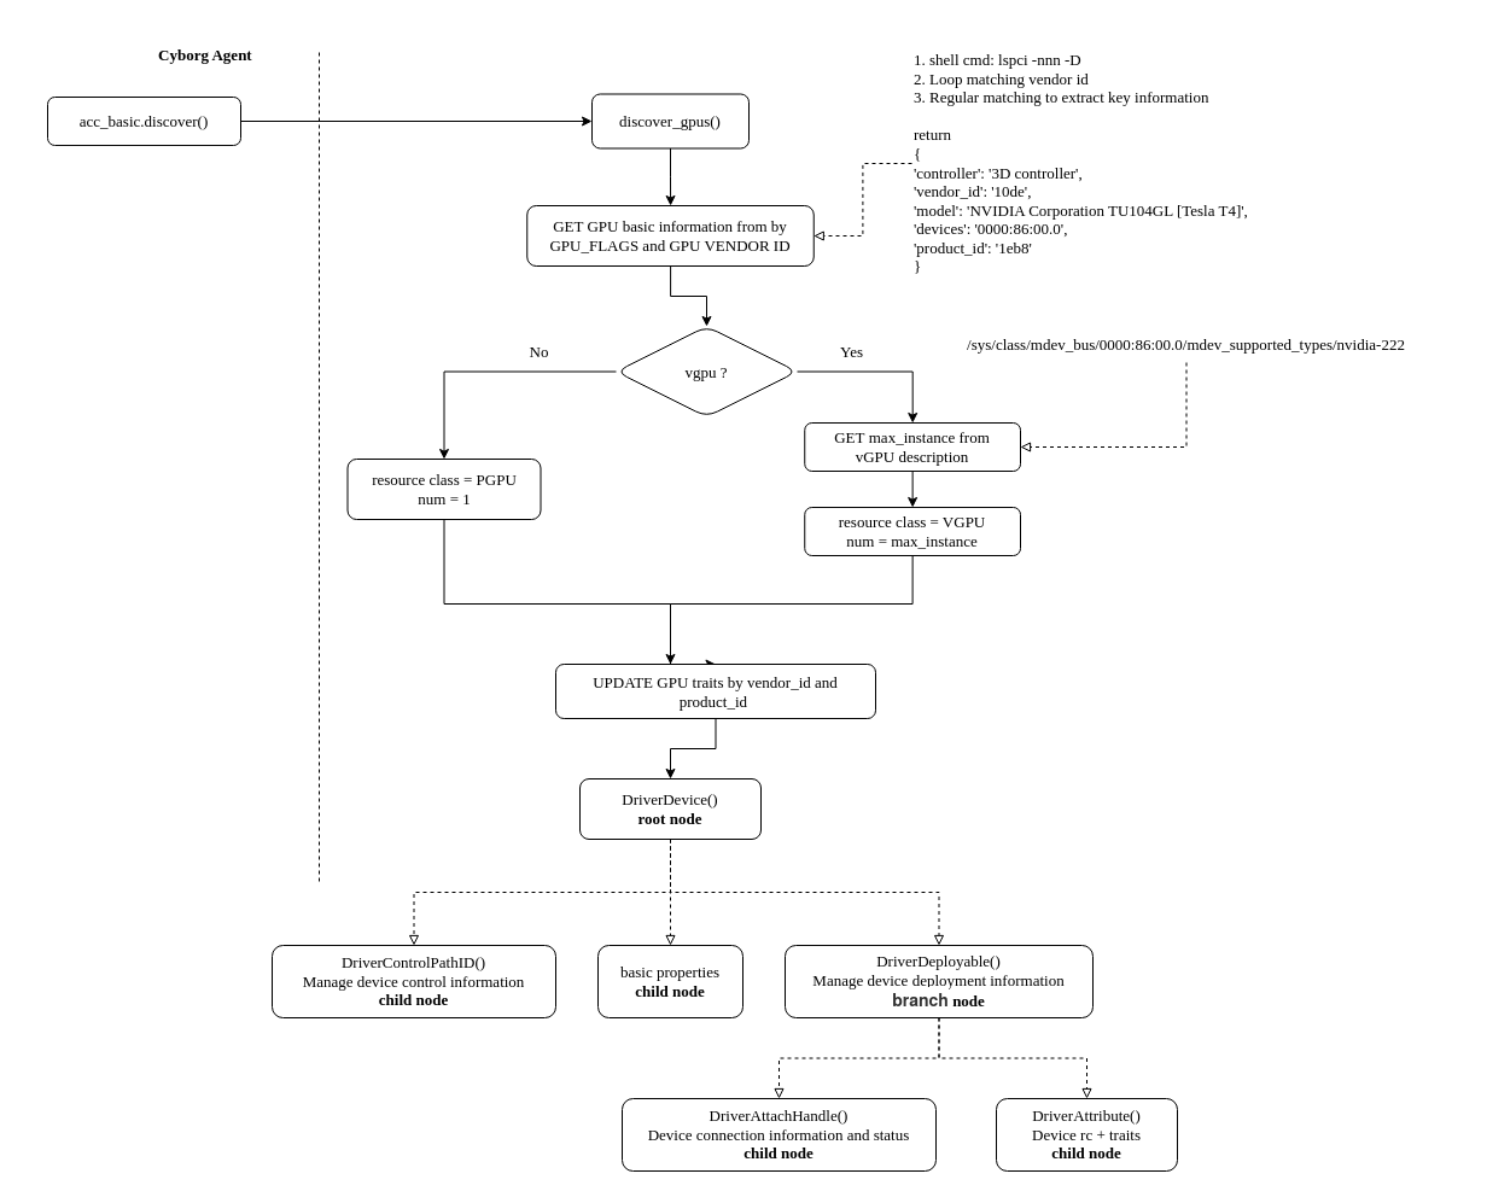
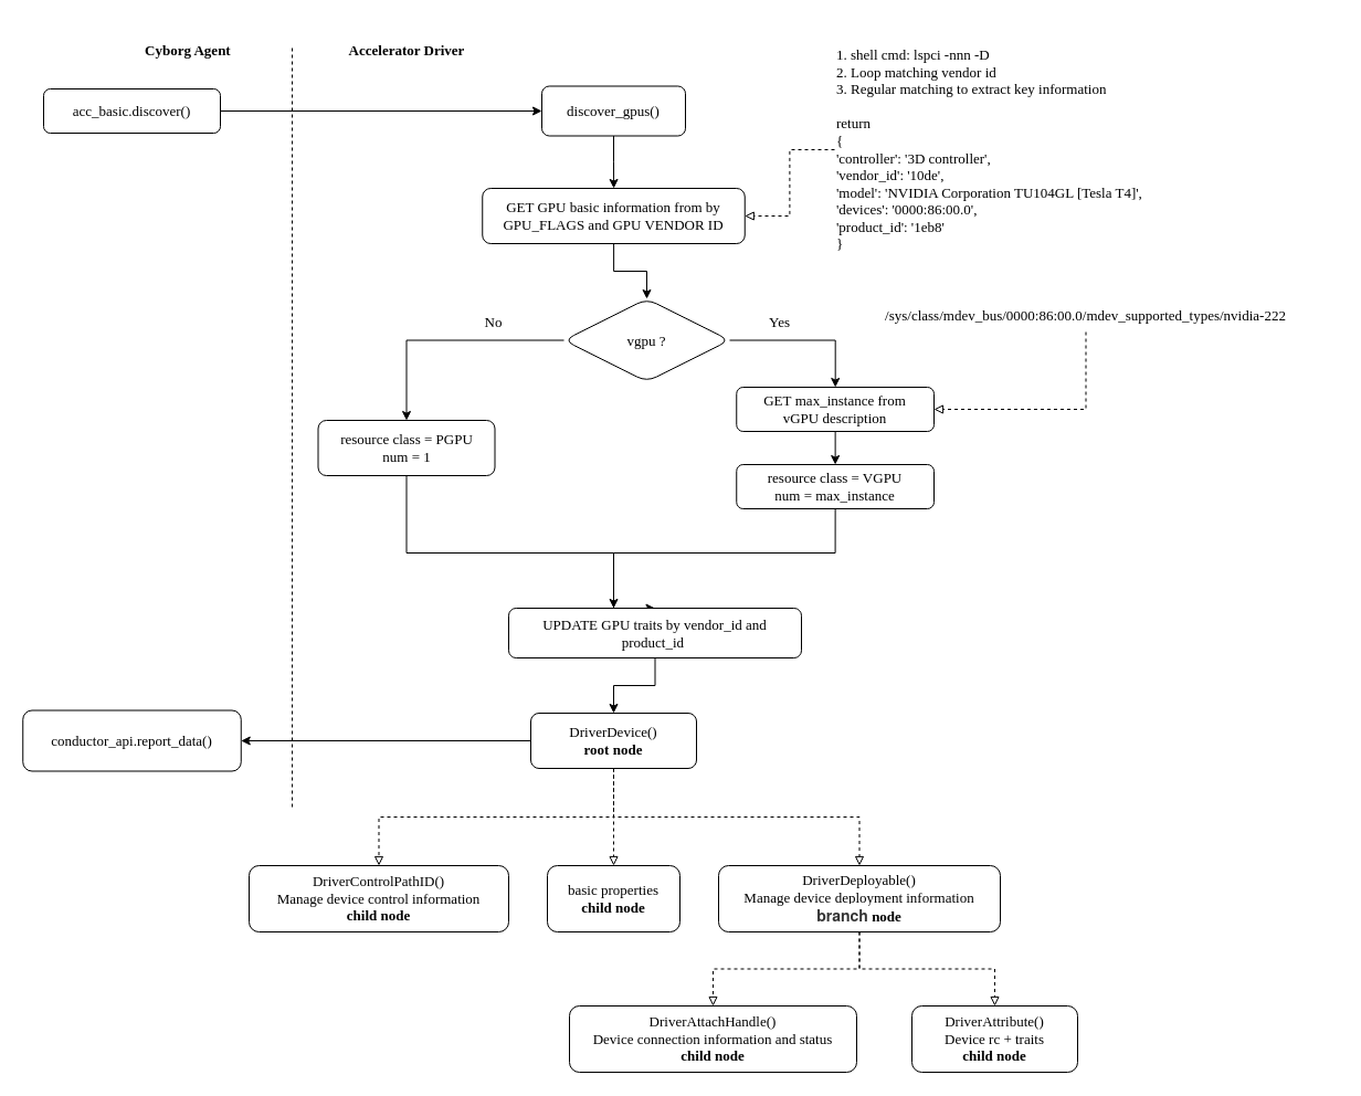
  <mxCell id="0" />
  <mxCell id="1" parent="0" />
  <mxCell id="2" value="" style="edgeStyle=orthogonalEdgeStyle;rounded=0;orthogonalLoop=1;jettySize=auto;html=1;fontFamily=Comic Sans MS;fontSize=13;" parent="1" source="3" target="5" edge="1"><mxGeometry relative="1" as="geometry" /></mxCell>
  <mxCell id="3" value="acc_basic.discover()" style="rounded=1;whiteSpace=wrap;html=1;fontSize=13;glass=0;strokeWidth=1;shadow=0;fontFamily=Comic Sans MS;" parent="1" vertex="1"><mxGeometry x="39" y="80" width="160" height="40" as="geometry" /></mxCell>
  <mxCell id="4" value="" style="edgeStyle=orthogonalEdgeStyle;rounded=0;orthogonalLoop=1;jettySize=auto;html=1;fontFamily=Comic Sans MS;fontSize=13;" parent="1" source="5" target="7" edge="1"><mxGeometry relative="1" as="geometry" /></mxCell>
  <mxCell id="5" value="discover_gpus()" style="whiteSpace=wrap;html=1;rounded=1;glass=0;strokeWidth=1;shadow=0;fontFamily=Comic Sans MS;fontSize=13;" parent="1" vertex="1"><mxGeometry x="490" y="77.5" width="130" height="45" as="geometry" /></mxCell>
  <mxCell id="6" value="" style="edgeStyle=orthogonalEdgeStyle;rounded=0;orthogonalLoop=1;jettySize=auto;html=1;fontFamily=Comic Sans MS;fontSize=13;" parent="1" source="7" target="12" edge="1"><mxGeometry relative="1" as="geometry" /></mxCell>
  <mxCell id="7" value="GET GPU basic information from by GPU_FLAGS and GPU VENDOR ID" style="whiteSpace=wrap;html=1;rounded=1;glass=0;strokeWidth=1;shadow=0;fontFamily=Comic Sans MS;fontSize=13;" parent="1" vertex="1"><mxGeometry x="436.25" y="170" width="237.5" height="50" as="geometry" /></mxCell>
  <mxCell id="8" style="edgeStyle=orthogonalEdgeStyle;rounded=0;orthogonalLoop=1;jettySize=auto;html=1;exitX=0;exitY=0.5;exitDx=0;exitDy=0;entryX=1;entryY=0.5;entryDx=0;entryDy=0;dashed=1;endArrow=block;endFill=0;fontFamily=Comic Sans MS;fontSize=13;" parent="1" source="9" target="7" edge="1"><mxGeometry relative="1" as="geometry" /></mxCell>
  <mxCell id="9" value="1. shell cmd: lspci -nnn -D&lt;br style=&quot;font-size: 13px;&quot;&gt;2. Loop matching vendor id&lt;br style=&quot;font-size: 13px;&quot;&gt;3. Regular matching to extract key information&lt;br style=&quot;font-size: 13px;&quot;&gt;&lt;br style=&quot;font-size: 13px;&quot;&gt;return&amp;nbsp;&lt;br style=&quot;font-size: 13px;&quot;&gt;&lt;div style=&quot;font-size: 13px;&quot;&gt;{&lt;/div&gt;&lt;div style=&quot;font-size: 13px;&quot;&gt;&lt;span style=&quot;font-size: 13px;&quot;&gt;&#09;&lt;/span&gt;'controller': '3D controller',&lt;/div&gt;&lt;div style=&quot;font-size: 13px;&quot;&gt;&lt;span style=&quot;font-size: 13px;&quot;&gt;&#09;&lt;/span&gt;'vendor_id': '10de',&lt;/div&gt;&lt;div style=&quot;font-size: 13px;&quot;&gt;&lt;span style=&quot;font-size: 13px;&quot;&gt;&#09;&lt;/span&gt;'model': 'NVIDIA Corporation TU104GL [Tesla T4]',&lt;/div&gt;&lt;div style=&quot;font-size: 13px;&quot;&gt;&lt;span style=&quot;font-size: 13px;&quot;&gt;&#09;&lt;/span&gt;'devices': '0000:86:00.0',&lt;/div&gt;&lt;div style=&quot;font-size: 13px;&quot;&gt;&lt;span style=&quot;font-size: 13px;&quot;&gt;&#09;&lt;/span&gt;'product_id': '1eb8'&lt;/div&gt;&lt;div style=&quot;font-size: 13px;&quot;&gt;}&lt;/div&gt;" style="text;html=1;strokeColor=none;fillColor=none;align=left;verticalAlign=middle;whiteSpace=wrap;rounded=0;fontFamily=Comic Sans MS;fontSize=13;" parent="1" vertex="1"><mxGeometry x="755" y="20" width="350" height="230" as="geometry" /></mxCell>
  <mxCell id="10" value="No" style="edgeStyle=orthogonalEdgeStyle;rounded=0;orthogonalLoop=1;jettySize=auto;html=1;endArrow=classic;endFill=1;fontFamily=Comic Sans MS;fontSize=13;" parent="1" source="12" target="14" edge="1"><mxGeometry x="-0.405" y="-17" relative="1" as="geometry"><mxPoint as="offset" /></mxGeometry></mxCell>
  <mxCell id="11" value="Yes" style="edgeStyle=orthogonalEdgeStyle;rounded=0;orthogonalLoop=1;jettySize=auto;html=1;endArrow=classic;endFill=1;fontFamily=Comic Sans MS;fontSize=13;" parent="1" source="12" target="18" edge="1"><mxGeometry x="-0.346" y="18" relative="1" as="geometry"><mxPoint y="1" as="offset" /></mxGeometry></mxCell>
  <mxCell id="12" value="vgpu ?" style="rhombus;whiteSpace=wrap;html=1;rounded=1;glass=0;strokeWidth=1;shadow=0;fontFamily=Comic Sans MS;fontSize=13;" parent="1" vertex="1"><mxGeometry x="510" y="270" width="150" height="75" as="geometry" /></mxCell>
  <mxCell id="13" value="" style="edgeStyle=orthogonalEdgeStyle;rounded=0;orthogonalLoop=1;jettySize=auto;html=1;endArrow=classic;endFill=1;fontFamily=Comic Sans MS;fontSize=13;" parent="1" source="14" target="22" edge="1"><mxGeometry relative="1" as="geometry"><Array as="points"><mxPoint x="368" y="500" /><mxPoint x="555" y="500" /></Array></mxGeometry></mxCell>
  <mxCell id="14" value="resource class = PGPU&lt;br style=&quot;font-size: 13px;&quot;&gt;num = 1" style="whiteSpace=wrap;html=1;rounded=1;glass=0;strokeWidth=1;shadow=0;fontFamily=Comic Sans MS;fontSize=13;" parent="1" vertex="1"><mxGeometry x="287.5" y="380" width="160" height="50" as="geometry" /></mxCell>
  <mxCell id="15" style="edgeStyle=orthogonalEdgeStyle;rounded=0;orthogonalLoop=1;jettySize=auto;html=1;exitX=0.5;exitY=1;exitDx=0;exitDy=0;entryX=0.5;entryY=0;entryDx=0;entryDy=0;endArrow=classic;endFill=1;fontFamily=Comic Sans MS;fontSize=13;" parent="1" source="16" target="22" edge="1"><mxGeometry relative="1" as="geometry"><Array as="points"><mxPoint x="756" y="500" /><mxPoint x="555" y="500" /></Array></mxGeometry></mxCell>
  <mxCell id="16" value="resource class = VGPU&lt;br style=&quot;font-size: 13px;&quot;&gt;num = max_instance" style="whiteSpace=wrap;html=1;rounded=1;glass=0;strokeWidth=1;shadow=0;fontFamily=Comic Sans MS;fontSize=13;" parent="1" vertex="1"><mxGeometry x="666.25" y="420" width="178.75" height="40" as="geometry" /></mxCell>
  <mxCell id="17" style="edgeStyle=orthogonalEdgeStyle;rounded=0;orthogonalLoop=1;jettySize=auto;html=1;exitX=0.5;exitY=1;exitDx=0;exitDy=0;entryX=0.5;entryY=0;entryDx=0;entryDy=0;endArrow=classic;endFill=1;fontFamily=Comic Sans MS;fontSize=13;" parent="1" source="18" target="16" edge="1"><mxGeometry relative="1" as="geometry" /></mxCell>
  <mxCell id="18" value="GET&amp;nbsp;max_instance from vGPU&amp;nbsp;description" style="whiteSpace=wrap;html=1;rounded=1;glass=0;strokeWidth=1;shadow=0;fontFamily=Comic Sans MS;fontSize=13;" parent="1" vertex="1"><mxGeometry x="666.25" y="350" width="178.75" height="40" as="geometry" /></mxCell>
  <mxCell id="19" style="edgeStyle=orthogonalEdgeStyle;rounded=0;orthogonalLoop=1;jettySize=auto;html=1;exitX=0.5;exitY=1;exitDx=0;exitDy=0;entryX=1;entryY=0.5;entryDx=0;entryDy=0;dashed=1;fontFamily=Comic Sans MS;fontSize=13;endArrow=block;endFill=0;" parent="1" source="20" target="18" edge="1"><mxGeometry relative="1" as="geometry" /></mxCell>
  <mxCell id="20" value="/sys/class/mdev_bus/0000:86:00.0/mdev_supported_types/nvidia-222" style="text;html=1;strokeColor=none;fillColor=none;align=center;verticalAlign=middle;whiteSpace=wrap;rounded=0;fontFamily=Comic Sans MS;fontSize=13;" parent="1" vertex="1"><mxGeometry x="755" y="270" width="455" height="30" as="geometry" /></mxCell>
  <mxCell id="21" value="" style="edgeStyle=orthogonalEdgeStyle;rounded=0;orthogonalLoop=1;jettySize=auto;html=1;endArrow=classic;endFill=1;fontFamily=Comic Sans MS;fontSize=13;" parent="1" source="22" target="27" edge="1"><mxGeometry relative="1" as="geometry" /></mxCell>
  <mxCell id="22" value="UPDATE GPU traits by vendor_id and product_id&amp;nbsp;" style="whiteSpace=wrap;html=1;rounded=1;glass=0;strokeWidth=1;shadow=0;fontFamily=Comic Sans MS;fontSize=13;" parent="1" vertex="1"><mxGeometry x="460" y="550" width="265" height="45" as="geometry" /></mxCell>
  <mxCell id="23" value="" style="edgeStyle=orthogonalEdgeStyle;rounded=0;orthogonalLoop=1;jettySize=auto;html=1;endArrow=block;endFill=0;dashed=1;fontFamily=Comic Sans MS;fontSize=13;" parent="1" source="27" target="32" edge="1"><mxGeometry relative="1" as="geometry" /></mxCell>
  <mxCell id="24" style="edgeStyle=orthogonalEdgeStyle;rounded=0;orthogonalLoop=1;jettySize=auto;html=1;exitX=0.5;exitY=1;exitDx=0;exitDy=0;entryX=0.5;entryY=0;entryDx=0;entryDy=0;endArrow=block;endFill=0;dashed=1;fontFamily=Comic Sans MS;fontSize=13;" parent="1" source="27" target="31" edge="1"><mxGeometry relative="1" as="geometry" /></mxCell>
  <mxCell id="25" style="edgeStyle=orthogonalEdgeStyle;rounded=0;orthogonalLoop=1;jettySize=auto;html=1;exitX=0.5;exitY=1;exitDx=0;exitDy=0;entryX=0.5;entryY=0;entryDx=0;entryDy=0;endArrow=block;endFill=0;dashed=1;fontFamily=Comic Sans MS;fontSize=13;" parent="1" source="27" target="28" edge="1"><mxGeometry relative="1" as="geometry" /></mxCell>
+ <mxCell id="26" value="" style="edgeStyle=orthogonalEdgeStyle;rounded=0;orthogonalLoop=1;jettySize=auto;html=1;endArrow=classic;endFill=1;fontFamily=Comic Sans MS;fontSize=13;" parent="1" source="27" target="34" edge="1"><mxGeometry relative="1" as="geometry" /></mxCell>
  <mxCell id="27" value="DriverDevice()&lt;br style=&quot;font-size: 13px;&quot;&gt;&lt;b style=&quot;font-size: 13px;&quot;&gt;root node&lt;/b&gt;" style="whiteSpace=wrap;html=1;rounded=1;glass=0;strokeWidth=1;shadow=0;fontFamily=Comic Sans MS;fontSize=13;" parent="1" vertex="1"><mxGeometry x="480" y="645" width="150" height="50" as="geometry" /></mxCell>
  <mxCell id="28" value="DriverControlPathID()&lt;br style=&quot;font-size: 13px;&quot;&gt;&lt;div style=&quot;font-size: 13px;&quot;&gt;Manage device control information&lt;br style=&quot;font-size: 13px;&quot;&gt;&lt;/div&gt;&lt;div style=&quot;font-size: 13px;&quot;&gt;&lt;b style=&quot;font-size: 13px;&quot;&gt;child node&lt;/b&gt;&lt;/div&gt;" style="whiteSpace=wrap;html=1;rounded=1;glass=0;strokeWidth=1;shadow=0;fontFamily=Comic Sans MS;fontSize=13;" parent="1" vertex="1"><mxGeometry x="225" y="783" width="235" height="60" as="geometry" /></mxCell>
  <mxCell id="29" value="" style="edgeStyle=orthogonalEdgeStyle;rounded=0;orthogonalLoop=1;jettySize=auto;html=1;endArrow=block;endFill=0;dashed=1;fontFamily=Comic Sans MS;fontSize=13;" parent="1" source="31" target="33" edge="1"><mxGeometry relative="1" as="geometry" /></mxCell>
  <mxCell id="30" value="" style="edgeStyle=orthogonalEdgeStyle;rounded=0;orthogonalLoop=1;jettySize=auto;html=1;dashed=1;endArrow=block;endFill=0;fontFamily=Comic Sans MS;fontSize=13;" parent="1" source="31" target="38" edge="1"><mxGeometry relative="1" as="geometry" /></mxCell>
  <mxCell id="31" value="DriverDeployable()&lt;br style=&quot;font-size: 13px;&quot;&gt;Manage device deployment information&lt;br style=&quot;font-size: 13px;&quot;&gt;&lt;span style=&quot;color: rgb(51, 51, 51); font-family: &amp;quot;Helvetica Neue&amp;quot;, Helvetica, Arial, &amp;quot;PingFang SC&amp;quot;, &amp;quot;Hiragino Sans GB&amp;quot;, &amp;quot;Microsoft YaHei&amp;quot;, &amp;quot;WenQuanYi Micro Hei&amp;quot;, sans-serif; font-size: 14px; text-align: start; text-indent: 28px; background-color: rgb(255, 255, 255);&quot;&gt;&lt;b&gt;branch&lt;/b&gt;&lt;/span&gt;&lt;b style=&quot;font-size: 13px;&quot;&gt;&amp;nbsp;node&lt;/b&gt;" style="whiteSpace=wrap;html=1;rounded=1;glass=0;strokeWidth=1;shadow=0;fontFamily=Comic Sans MS;fontSize=13;" parent="1" vertex="1"><mxGeometry x="650" y="783" width="255" height="60" as="geometry" /></mxCell>
  <mxCell id="32" value="basic properties&lt;br style=&quot;font-size: 13px;&quot;&gt;&lt;b style=&quot;font-size: 13px;&quot;&gt;child node&lt;/b&gt;" style="whiteSpace=wrap;html=1;rounded=1;glass=0;strokeWidth=1;shadow=0;fontFamily=Comic Sans MS;fontSize=13;" parent="1" vertex="1"><mxGeometry x="495" y="783" width="120" height="60" as="geometry" /></mxCell>
  <mxCell id="33" value="DriverAttachHandle()&lt;br style=&quot;font-size: 13px;&quot;&gt;Device connection information and status&lt;br&gt;&lt;b&gt;child node&lt;/b&gt;" style="whiteSpace=wrap;html=1;rounded=1;glass=0;strokeWidth=1;shadow=0;fontFamily=Comic Sans MS;fontSize=13;" parent="1" vertex="1"><mxGeometry x="515" y="910" width="260" height="60" as="geometry" /></mxCell>
+ <mxCell id="34" value="conductor_api.report_data()" style="whiteSpace=wrap;html=1;rounded=1;glass=0;strokeWidth=1;shadow=0;fontFamily=Comic Sans MS;fontSize=13;" parent="1" vertex="1"><mxGeometry x="20.25" y="642.5" width="197.5" height="55" as="geometry" /></mxCell>
  <mxCell id="35" value="" style="endArrow=none;dashed=1;html=1;rounded=0;fontFamily=Comic Sans MS;fontSize=13;" parent="1" edge="1"><mxGeometry width="50" height="50" relative="1" as="geometry"><mxPoint x="264" y="730" as="sourcePoint" /><mxPoint x="264" y="40" as="targetPoint" /></mxGeometry></mxCell>
  <mxCell id="36" value="Cyborg Agent&amp;nbsp;" style="text;html=1;strokeColor=none;fillColor=none;align=center;verticalAlign=middle;whiteSpace=wrap;rounded=0;fontFamily=Comic Sans MS;fontSize=13;fontStyle=1" parent="1" vertex="1"><mxGeometry x="123.75" y="30" width="95" height="30" as="geometry" /></mxCell>
+ <mxCell id="37" value="Accelerator Driver" style="text;html=1;strokeColor=none;fillColor=none;align=center;verticalAlign=middle;whiteSpace=wrap;rounded=0;fontFamily=Comic Sans MS;fontSize=13;fontStyle=1" parent="1" vertex="1"><mxGeometry x="298.75" y="30" width="137.5" height="30" as="geometry" /></mxCell>
  <mxCell id="38" value="DriverAttribute()&lt;br style=&quot;font-size: 13px;&quot;&gt;Device rc + traits&lt;br&gt;&lt;b&gt;child node&lt;/b&gt;" style="whiteSpace=wrap;html=1;rounded=1;glass=0;strokeWidth=1;shadow=0;fontFamily=Comic Sans MS;fontSize=13;" parent="1" vertex="1"><mxGeometry x="825" y="910" width="150" height="60" as="geometry" /></mxCell>
